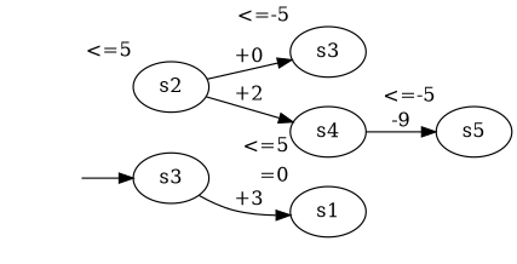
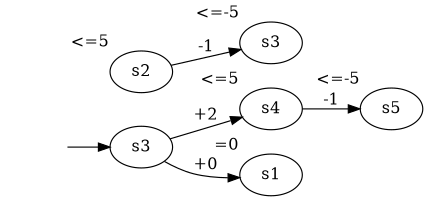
  digraph {
    rankdir=LR
    s1 [xlabel="=0"]
    s2 [xlabel="<=5"]
    s3 [xlabel="<=-5"]
    s4 [xlabel="<=5"]
    s5 [xlabel="<=-5"]
    si [style=invis]
    n7 [label=s3]
-   s2 -> s3 [label="+0"]
-   s4 -> s5 [label=-9]
+   s2 -> s3 [label=-1]
+   s4 -> s5 [label=-1]
    si -> n7
-   n7 -> s1 [label="+3"]
-   s2 -> s4 [label="+2"]
+   n7 -> s1 [label="+0"]
+   n7 -> s4 [label="+2"]
  }
